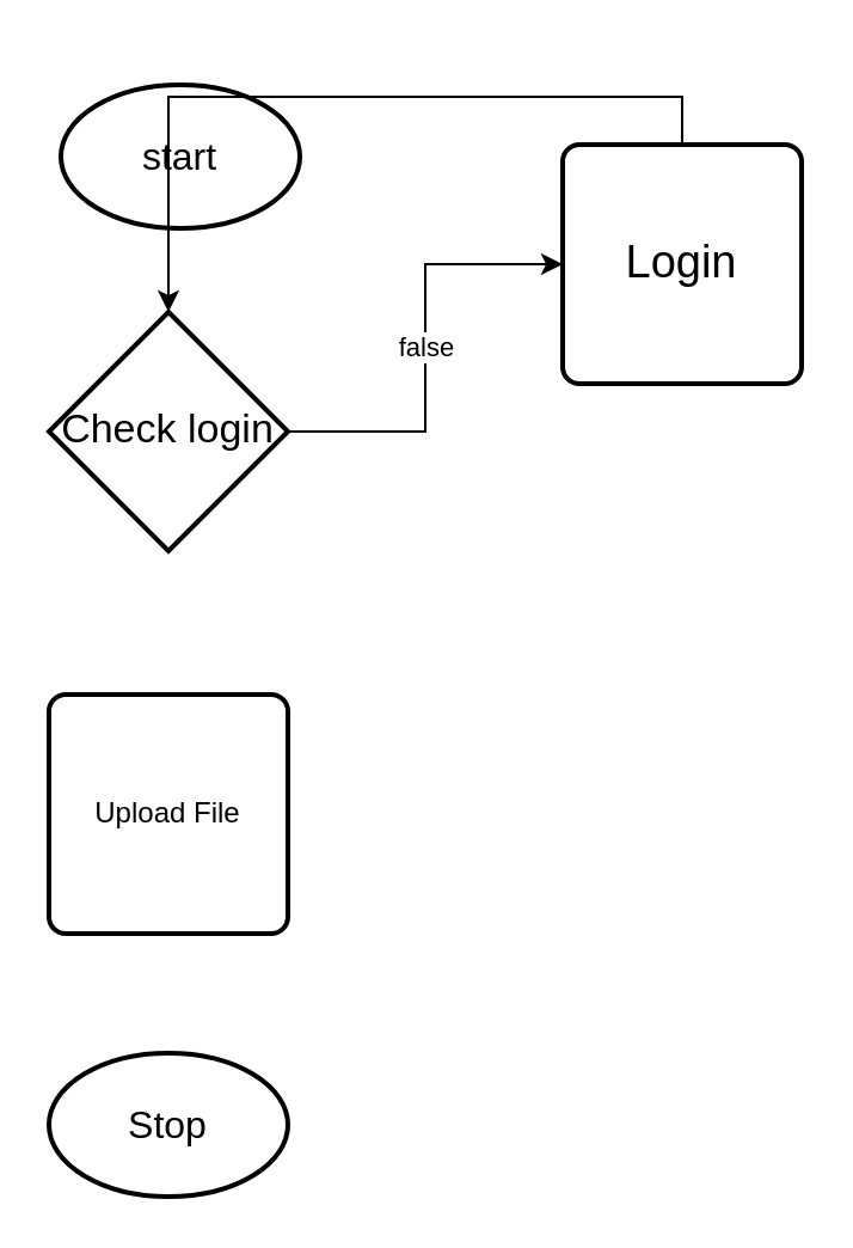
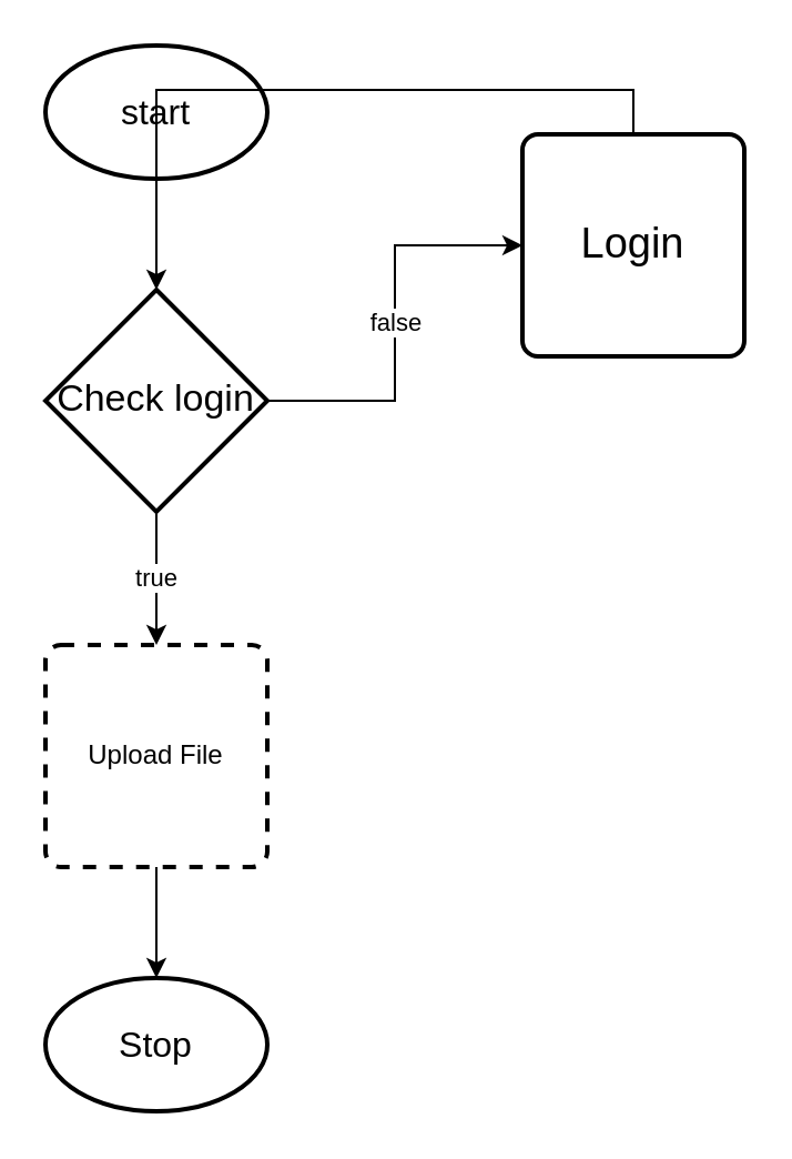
  <mxCell id="0" />
  <mxCell id="1" parent="0" />
- <mxCell id="2" value="&lt;font style=&quot;font-size: 16px;&quot;&gt;start&lt;/font&gt;" style="strokeWidth=2;html=1;shape=mxgraph.flowchart.start_1;whiteSpace=wrap;" vertex="1" parent="1"><mxGeometry x="25" y="35" width="100" height="60" as="geometry" /></mxCell>
+ <mxCell id="2" value="&lt;font style=&quot;font-size: 16px;&quot;&gt;start&lt;/font&gt;" style="strokeWidth=2;html=1;shape=mxgraph.flowchart.start_1;whiteSpace=wrap;" vertex="1" parent="1"><mxGeometry x="20" y="20" width="100" height="60" as="geometry" /></mxCell>
+ <mxCell id="3" value="true" style="edgeStyle=orthogonalEdgeStyle;rounded=0;orthogonalLoop=1;jettySize=auto;html=1;exitX=0.5;exitY=1;exitDx=0;exitDy=0;exitPerimeter=0;entryX=0.5;entryY=0;entryDx=0;entryDy=0;" edge="1" parent="1" source="5" target="6"><mxGeometry relative="1" as="geometry" /></mxCell>
  <mxCell id="4" value="false" style="edgeStyle=orthogonalEdgeStyle;rounded=0;orthogonalLoop=1;jettySize=auto;html=1;exitX=1;exitY=0.5;exitDx=0;exitDy=0;exitPerimeter=0;entryX=0;entryY=0.5;entryDx=0;entryDy=0;" edge="1" parent="1" source="5" target="7"><mxGeometry relative="1" as="geometry" /></mxCell>
  <mxCell id="5" value="&lt;font style=&quot;font-size: 17px;&quot;&gt;Check login&lt;/font&gt;" style="strokeWidth=2;html=1;shape=mxgraph.flowchart.decision;whiteSpace=wrap;" vertex="1" parent="1"><mxGeometry x="20" y="130" width="100" height="100" as="geometry" /></mxCell>
- <mxCell id="6" value="Upload File" style="rounded=1;whiteSpace=wrap;html=1;absoluteArcSize=1;arcSize=14;strokeWidth=2;" vertex="1" parent="1"><mxGeometry x="20" y="290" width="100" height="100" as="geometry" /></mxCell>
+ <mxCell id="6" value="Upload File" style="rounded=1;whiteSpace=wrap;html=1;absoluteArcSize=1;arcSize=14;strokeWidth=2;dashed=1;" vertex="1" parent="1"><mxGeometry x="20" y="290" width="100" height="100" as="geometry" /></mxCell>
  <mxCell id="7" value="&lt;font style=&quot;font-size: 19px;&quot;&gt;Login&lt;/font&gt;" style="rounded=1;whiteSpace=wrap;html=1;absoluteArcSize=1;arcSize=14;strokeWidth=2;" vertex="1" parent="1"><mxGeometry x="235" y="60" width="100" height="100" as="geometry" /></mxCell>
  <mxCell id="8" style="edgeStyle=orthogonalEdgeStyle;rounded=0;orthogonalLoop=1;jettySize=auto;html=1;exitX=0.5;exitY=0;exitDx=0;exitDy=0;entryX=0.5;entryY=0;entryDx=0;entryDy=0;entryPerimeter=0;" edge="1" parent="1" source="7" target="5"><mxGeometry relative="1" as="geometry" /></mxCell>
  <mxCell id="9" value="&lt;span style=&quot;font-size: 16px;&quot;&gt;Stop&lt;/span&gt;" style="strokeWidth=2;html=1;shape=mxgraph.flowchart.start_1;whiteSpace=wrap;" vertex="1" parent="1"><mxGeometry x="20" y="440" width="100" height="60" as="geometry" /></mxCell>
+ <mxCell id="10" style="edgeStyle=orthogonalEdgeStyle;rounded=0;orthogonalLoop=1;jettySize=auto;html=1;exitX=0.5;exitY=1;exitDx=0;exitDy=0;entryX=0.5;entryY=0;entryDx=0;entryDy=0;entryPerimeter=0;" edge="1" parent="1" source="6" target="9"><mxGeometry relative="1" as="geometry" /></mxCell>
